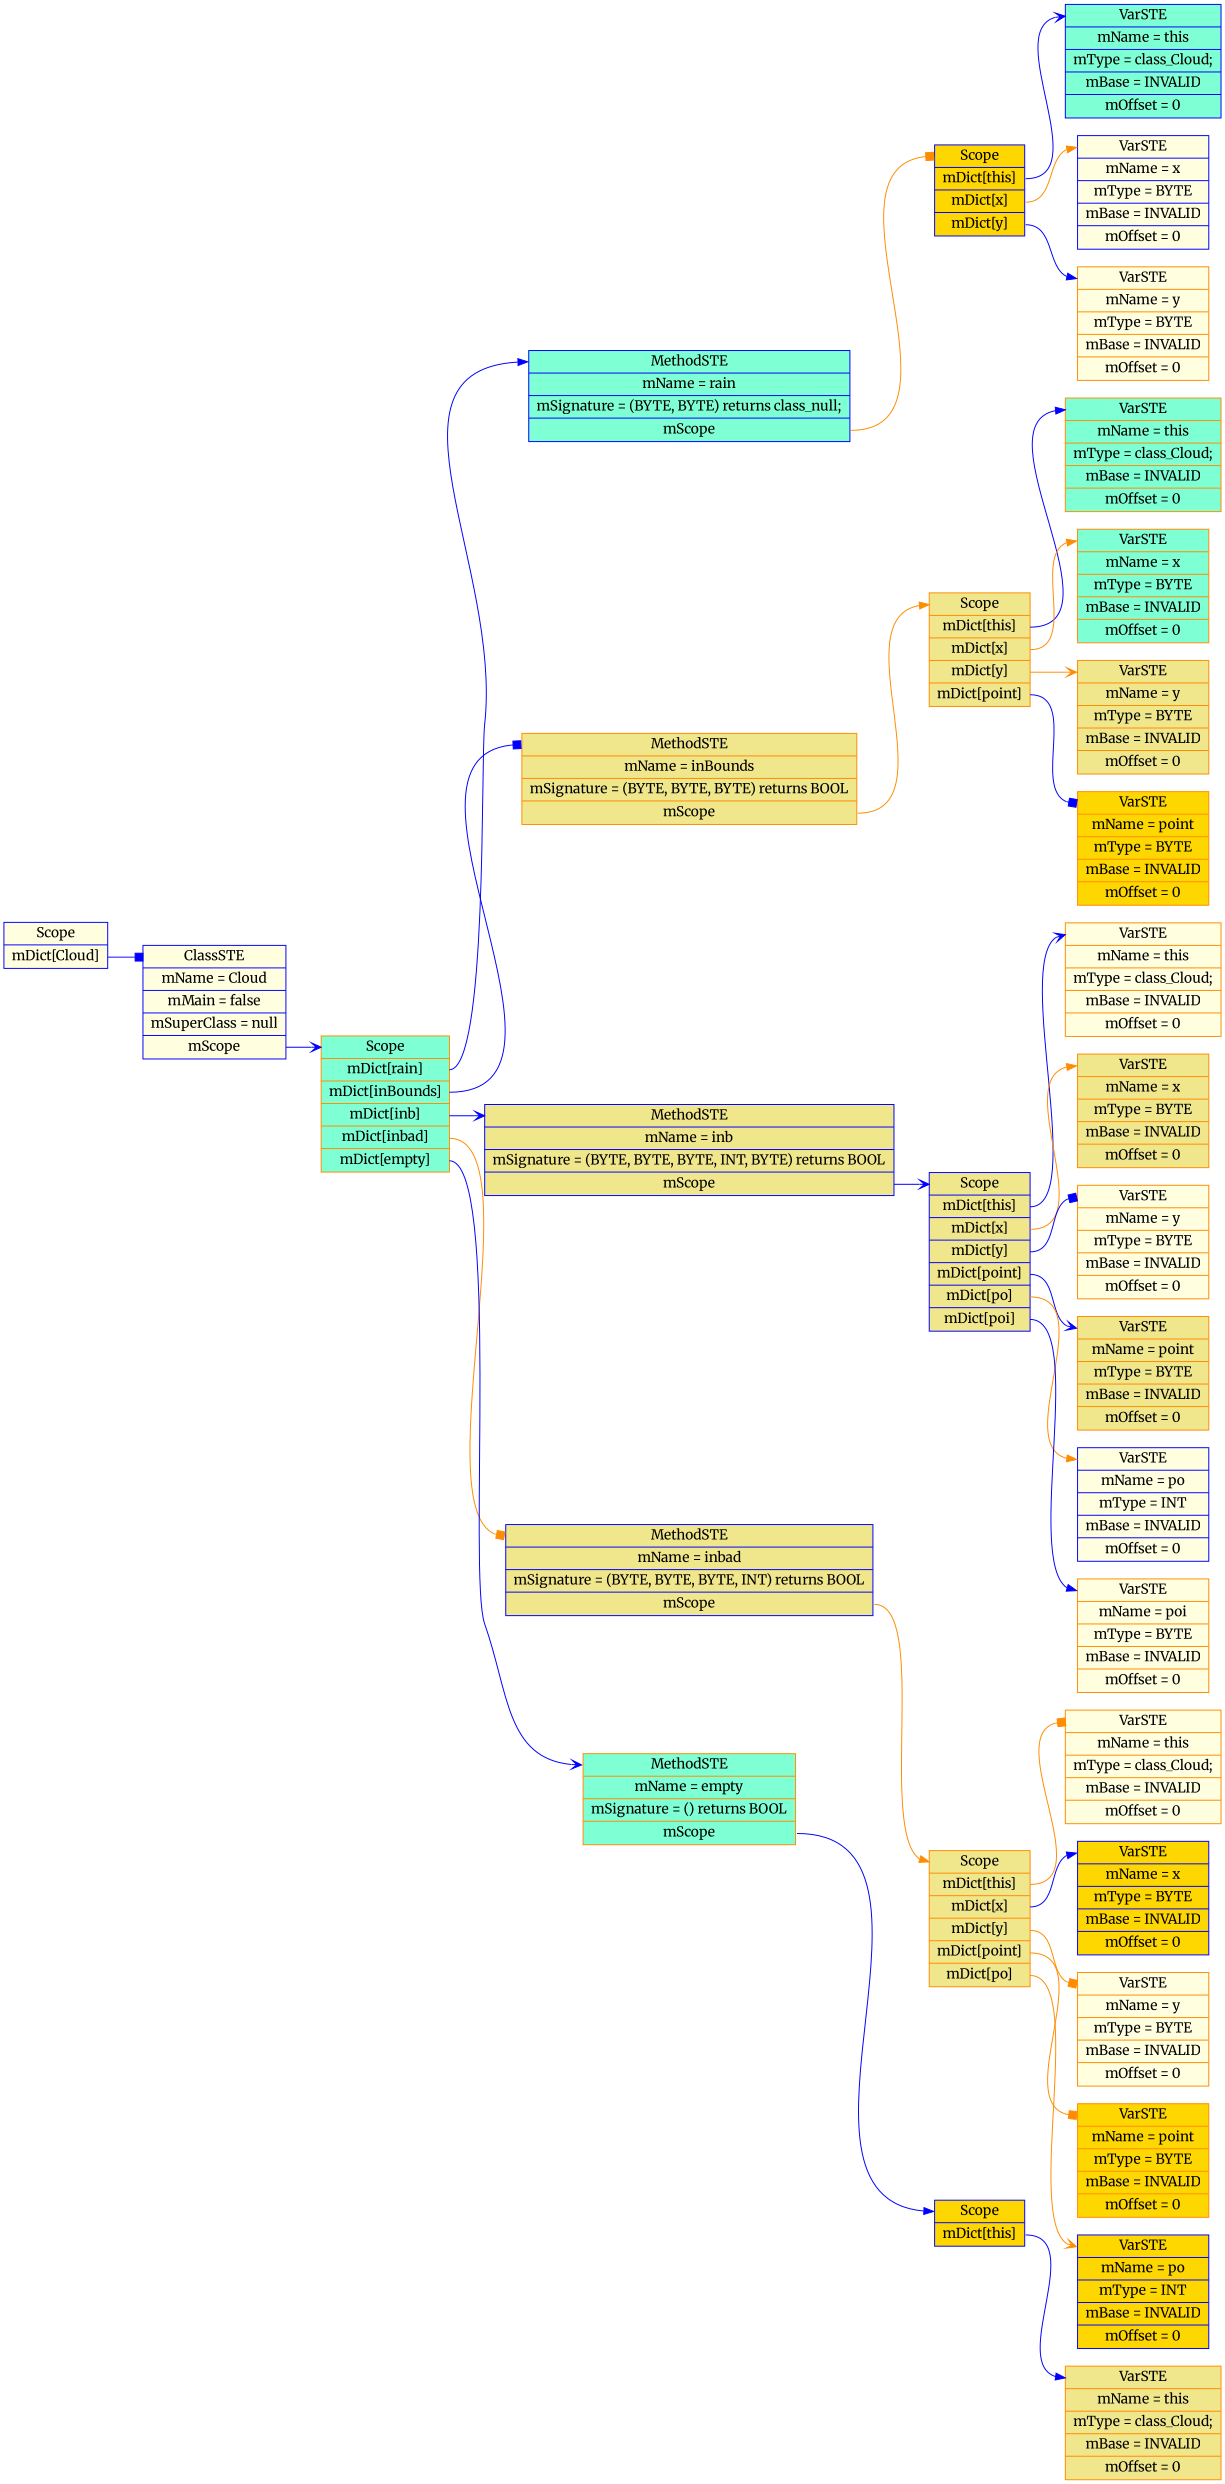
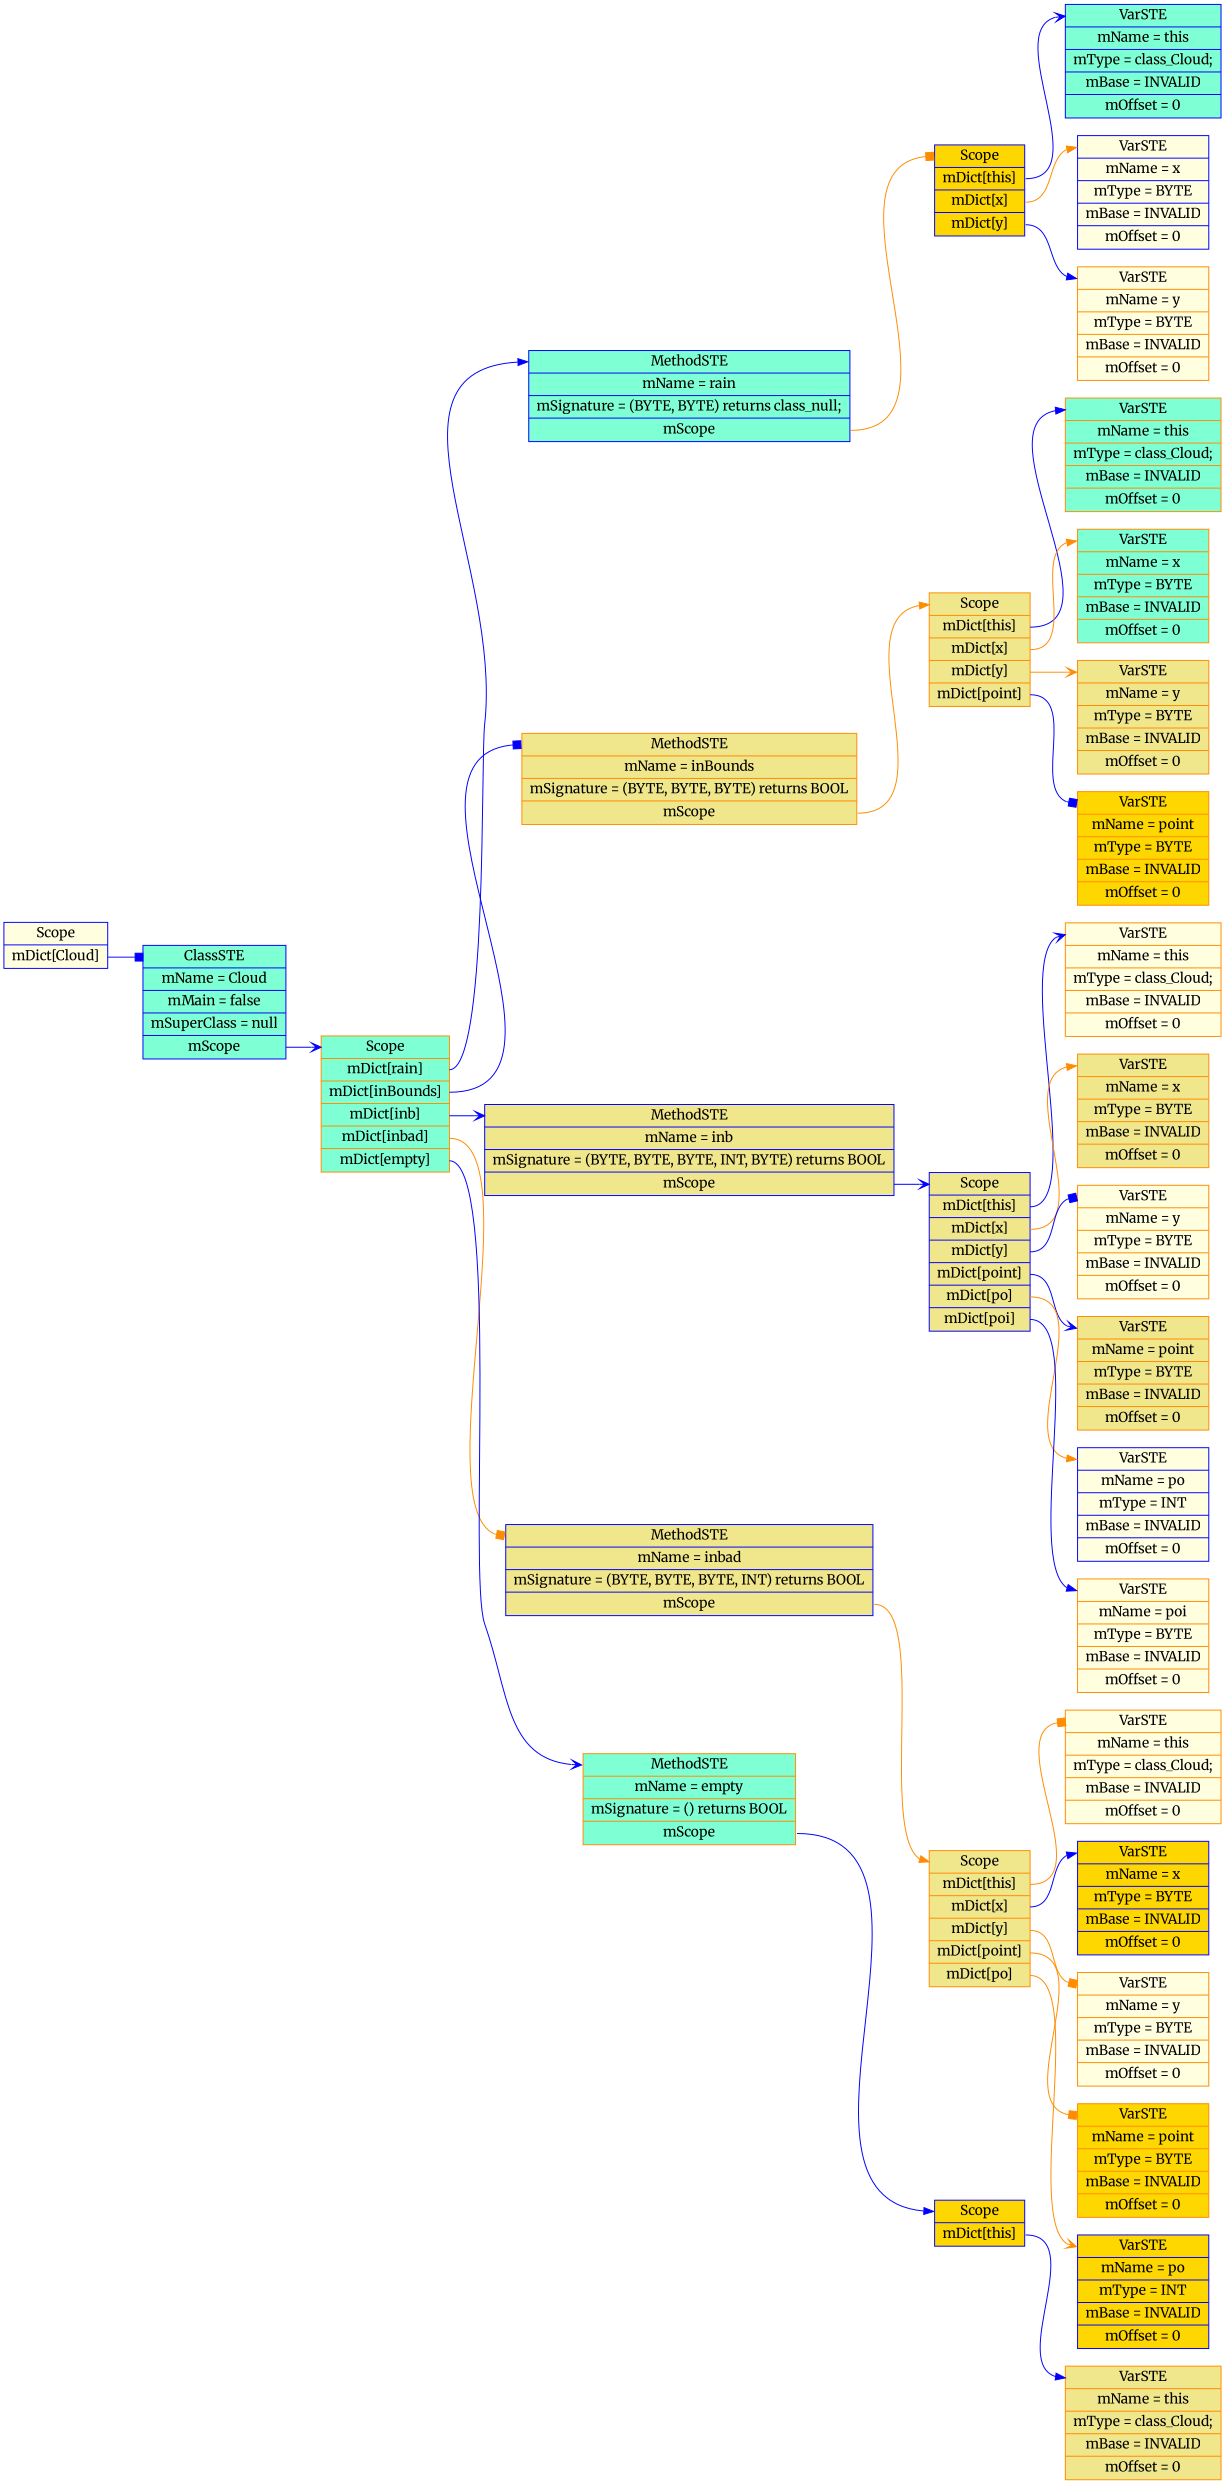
  digraph {
    rankdir=LR
    fontname=Merriweather
    node [shape=record style=filled fillcolor=khaki color=darkorange fontname=Merriweather]
    edge [headport=f0 tailport=f3 color=blue arrowhead=normal fontname=Merriweather]
    n1 [label=" <f0> Scope | <f1> mDict\[Cloud\] " fillcolor=lightyellow color=blue]
-   n2 [label=" <f0> ClassSTE | <f1> mName = Cloud| <f2> mMain = false| <f3> mSuperClass = null| <f4> mScope " fillcolor=lightyellow color=blue]
+   n2 [label=" <f0> ClassSTE | <f1> mName = Cloud| <f2> mMain = false| <f3> mSuperClass = null| <f4> mScope " fillcolor=aquamarine color=blue]
    n3 [label=" <f0> Scope | <f1> mDict\[rain\] | <f2> mDict\[inBounds\] | <f3> mDict\[inb\] | <f4> mDict\[inbad\] | <f5> mDict\[empty\] " fillcolor=aquamarine]
    n4 [label=" <f0> MethodSTE | <f1> mName = rain| <f2> mSignature = (BYTE, BYTE) returns class_null;| <f3> mScope " fillcolor=aquamarine color=blue]
    n5 [label=" <f0> MethodSTE | <f1> mName = inBounds| <f2> mSignature = (BYTE, BYTE, BYTE) returns BOOL| <f3> mScope "]
    n6 [label=" <f0> MethodSTE | <f1> mName = inb| <f2> mSignature = (BYTE, BYTE, BYTE, INT, BYTE) returns BOOL| <f3> mScope " color=blue]
    n7 [label=" <f0> MethodSTE | <f1> mName = inbad| <f2> mSignature = (BYTE, BYTE, BYTE, INT) returns BOOL| <f3> mScope " color=blue]
    n8 [label=" <f0> MethodSTE | <f1> mName = empty| <f2> mSignature = () returns BOOL| <f3> mScope " fillcolor=aquamarine]
    n9 [label=" <f0> Scope | <f1> mDict\[this\] | <f2> mDict\[x\] | <f3> mDict\[y\] " fillcolor=gold color=blue]
    n10 [label=" <f0> VarSTE | <f1> mName = this| <f2> mType = class_Cloud;| <f3> mBase = INVALID| <f4> mOffset = 0" fillcolor=aquamarine color=blue]
    n11 [label=" <f0> VarSTE | <f1> mName = x| <f2> mType = BYTE| <f3> mBase = INVALID| <f4> mOffset = 0" fillcolor=lightyellow color=blue]
    n12 [label=" <f0> VarSTE | <f1> mName = y| <f2> mType = BYTE| <f3> mBase = INVALID| <f4> mOffset = 0" fillcolor=lightyellow]
    n13 [label=" <f0> Scope | <f1> mDict\[this\] | <f2> mDict\[x\] | <f3> mDict\[y\] | <f4> mDict\[point\] "]
    n14 [label=" <f0> VarSTE | <f1> mName = this| <f2> mType = class_Cloud;| <f3> mBase = INVALID| <f4> mOffset = 0" fillcolor=aquamarine]
    n15 [label=" <f0> VarSTE | <f1> mName = x| <f2> mType = BYTE| <f3> mBase = INVALID| <f4> mOffset = 0" fillcolor=aquamarine]
    n16 [label=" <f0> VarSTE | <f1> mName = y| <f2> mType = BYTE| <f3> mBase = INVALID| <f4> mOffset = 0"]
    n17 [label=" <f0> VarSTE | <f1> mName = point| <f2> mType = BYTE| <f3> mBase = INVALID| <f4> mOffset = 0" fillcolor=gold]
    n18 [label=" <f0> Scope | <f1> mDict\[this\] | <f2> mDict\[x\] | <f3> mDict\[y\] | <f4> mDict\[point\] | <f5> mDict\[po\] | <f6> mDict\[poi\] " color=blue]
    n19 [label=" <f0> VarSTE | <f1> mName = this| <f2> mType = class_Cloud;| <f3> mBase = INVALID| <f4> mOffset = 0" fillcolor=lightyellow]
    n20 [label=" <f0> VarSTE | <f1> mName = x| <f2> mType = BYTE| <f3> mBase = INVALID| <f4> mOffset = 0"]
    n21 [label=" <f0> VarSTE | <f1> mName = y| <f2> mType = BYTE| <f3> mBase = INVALID| <f4> mOffset = 0" fillcolor=lightyellow]
    n22 [label=" <f0> VarSTE | <f1> mName = point| <f2> mType = BYTE| <f3> mBase = INVALID| <f4> mOffset = 0"]
    n23 [label=" <f0> VarSTE | <f1> mName = po| <f2> mType = INT| <f3> mBase = INVALID| <f4> mOffset = 0" fillcolor=lightyellow color=blue]
    n24 [label=" <f0> VarSTE | <f1> mName = poi| <f2> mType = BYTE| <f3> mBase = INVALID| <f4> mOffset = 0" fillcolor=lightyellow]
    n25 [label=" <f0> Scope | <f1> mDict\[this\] | <f2> mDict\[x\] | <f3> mDict\[y\] | <f4> mDict\[point\] | <f5> mDict\[po\] "]
    n26 [label=" <f0> VarSTE | <f1> mName = this| <f2> mType = class_Cloud;| <f3> mBase = INVALID| <f4> mOffset = 0" fillcolor=lightyellow]
    n27 [label=" <f0> VarSTE | <f1> mName = x| <f2> mType = BYTE| <f3> mBase = INVALID| <f4> mOffset = 0" fillcolor=gold color=blue]
    n28 [label=" <f0> VarSTE | <f1> mName = y| <f2> mType = BYTE| <f3> mBase = INVALID| <f4> mOffset = 0" fillcolor=lightyellow]
    n29 [label=" <f0> VarSTE | <f1> mName = point| <f2> mType = BYTE| <f3> mBase = INVALID| <f4> mOffset = 0" fillcolor=gold]
    n30 [label=" <f0> VarSTE | <f1> mName = po| <f2> mType = INT| <f3> mBase = INVALID| <f4> mOffset = 0" fillcolor=gold color=blue]
    n31 [label=" <f0> Scope | <f1> mDict\[this\] " fillcolor=gold color=blue]
    n32 [label=" <f0> VarSTE | <f1> mName = this| <f2> mType = class_Cloud;| <f3> mBase = INVALID| <f4> mOffset = 0"]
    n1 -> n2 [tailport=f1 arrowhead=box]
    n2 -> n3 [tailport=f4 arrowhead=vee]
    n3 -> n4 [tailport=f1]
    n3 -> n5 [tailport=f2 arrowhead=box]
    n3 -> n6 [arrowhead=vee]
    n3 -> n7 [tailport=f4 color=darkorange arrowhead=box]
    n3 -> n8 [tailport=f5 arrowhead=vee]
    n4 -> n9 [color=darkorange arrowhead=box]
    n5 -> n13 [color=darkorange]
    n6 -> n18 [arrowhead=vee]
    n7 -> n25 [color=darkorange]
    n8 -> n31
    n9 -> n10 [tailport=f1 arrowhead=vee]
    n9 -> n11 [tailport=f2 color=darkorange]
    n9 -> n12
    n13 -> n14 [tailport=f1]
    n13 -> n15 [tailport=f2 color=darkorange]
    n13 -> n16 [color=darkorange arrowhead=vee]
    n13 -> n17 [tailport=f4 arrowhead=box]
    n18 -> n19 [tailport=f1 arrowhead=vee]
    n18 -> n20 [tailport=f2 color=darkorange]
    n18 -> n21 [arrowhead=box]
    n18 -> n22 [tailport=f4 arrowhead=vee]
    n18 -> n23 [tailport=f5 color=darkorange]
    n18 -> n24 [tailport=f6]
    n25 -> n26 [tailport=f1 color=darkorange arrowhead=box]
    n25 -> n27 [tailport=f2]
    n25 -> n28 [color=darkorange arrowhead=box]
    n25 -> n29 [tailport=f4 color=darkorange arrowhead=box]
    n25 -> n30 [tailport=f5 color=darkorange arrowhead=vee]
    n31 -> n32 [tailport=f1]
  }
